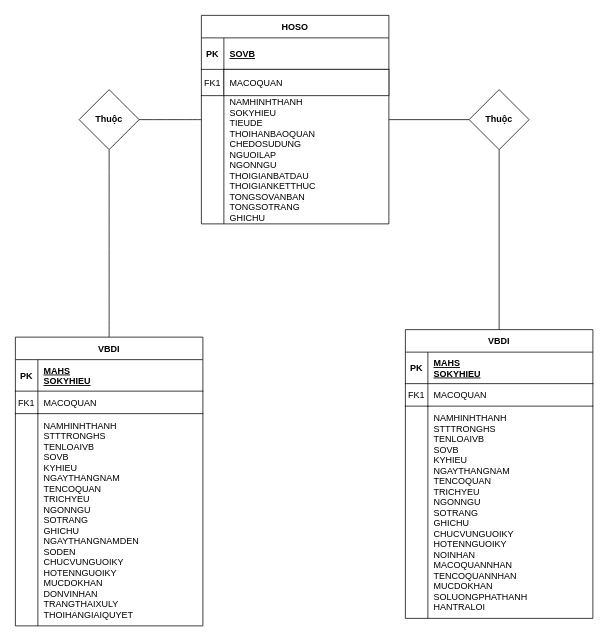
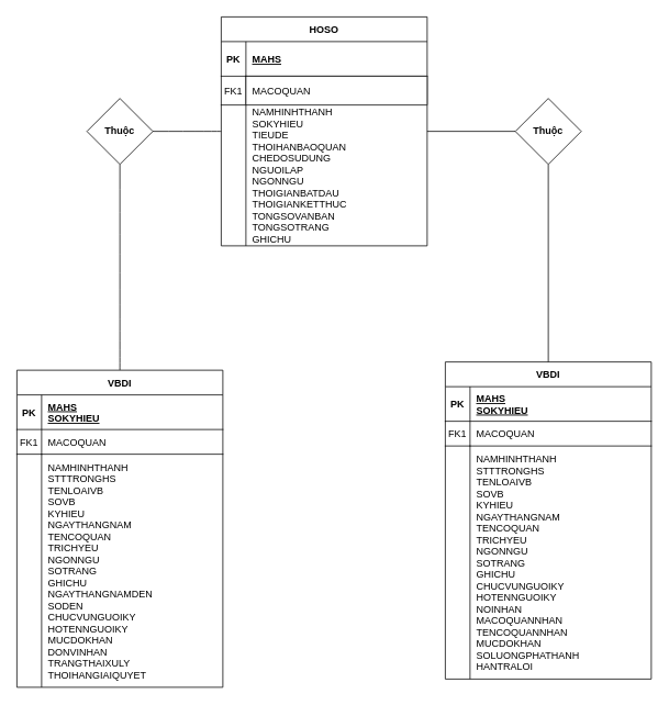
  <mxCell id="0" />
  <mxCell id="1" parent="0" />
  <mxCell id="2" value="VBDI" style="shape=table;startSize=30;container=1;collapsible=1;childLayout=tableLayout;fixedRows=1;rowLines=0;fontStyle=1;align=center;resizeLast=1;" parent="1" vertex="1"><mxGeometry x="540" y="439" width="250" height="385" as="geometry" /></mxCell>
  <mxCell id="3" value="" style="shape=partialRectangle;collapsible=0;dropTarget=0;pointerEvents=0;fillColor=none;points=[[0,0.5],[1,0.5]];portConstraint=eastwest;top=0;left=0;right=0;bottom=1;" parent="2" vertex="1"><mxGeometry y="30" width="250" height="42" as="geometry" /></mxCell>
  <mxCell id="4" value="PK" style="shape=partialRectangle;overflow=hidden;connectable=0;fillColor=none;top=0;left=0;bottom=0;right=0;fontStyle=1;" parent="3" vertex="1"><mxGeometry width="30" height="42" as="geometry"><mxRectangle width="30" height="42" as="alternateBounds" /></mxGeometry></mxCell>
  <mxCell id="5" value="MAHS&#10;SOKYHIEU" style="shape=partialRectangle;overflow=hidden;connectable=0;fillColor=none;top=0;left=0;bottom=0;right=0;align=left;spacingLeft=6;fontStyle=5;" parent="3" vertex="1"><mxGeometry x="30" width="220" height="42" as="geometry"><mxRectangle width="220" height="42" as="alternateBounds" /></mxGeometry></mxCell>
  <mxCell id="6" value="" style="shape=partialRectangle;collapsible=0;dropTarget=0;pointerEvents=0;fillColor=none;points=[[0,0.5],[1,0.5]];portConstraint=eastwest;top=0;left=0;right=0;bottom=0;" parent="2" vertex="1"><mxGeometry y="72" width="250" height="30" as="geometry" /></mxCell>
  <mxCell id="7" value="FK1" style="shape=partialRectangle;overflow=hidden;connectable=0;fillColor=none;top=0;left=0;bottom=1;right=0;" parent="6" vertex="1"><mxGeometry width="30" height="30" as="geometry"><mxRectangle width="30" height="30" as="alternateBounds" /></mxGeometry></mxCell>
  <mxCell id="8" value="MACOQUAN" style="shape=partialRectangle;overflow=hidden;connectable=0;fillColor=none;top=0;left=0;bottom=1;right=0;align=left;spacingLeft=6;" parent="6" vertex="1"><mxGeometry x="30" width="220" height="30" as="geometry"><mxRectangle width="220" height="30" as="alternateBounds" /></mxGeometry></mxCell>
  <mxCell id="9" value="" style="shape=partialRectangle;collapsible=0;dropTarget=0;pointerEvents=0;fillColor=none;points=[[0,0.5],[1,0.5]];portConstraint=eastwest;top=0;left=0;right=0;bottom=0;" parent="2" vertex="1"><mxGeometry y="102" width="250" height="283" as="geometry" /></mxCell>
  <mxCell id="10" value="" style="shape=partialRectangle;overflow=hidden;connectable=0;fillColor=none;top=0;left=0;bottom=0;right=0;" parent="9" vertex="1"><mxGeometry width="30" height="283" as="geometry"><mxRectangle width="30" height="283" as="alternateBounds" /></mxGeometry></mxCell>
  <mxCell id="11" value="NAMHINHTHANH&#10;STTTRONGHS&#10;TENLOAIVB&#10;SOVB&#10;KYHIEU&#10;NGAYTHANGNAM&#10;TENCOQUAN&#10;TRICHYEU&#10;NGONNGU&#10;SOTRANG&#10;GHICHU&#10;CHUCVUNGUOIKY&#10;HOTENNGUOIKY&#10;NOINHAN&#10;MACOQUANNHAN&#10;TENCOQUANNHAN&#10;MUCDOKHAN&#10;SOLUONGPHATHANH&#10;HANTRALOI" style="shape=partialRectangle;overflow=hidden;connectable=0;fillColor=none;top=0;left=0;bottom=0;right=0;align=left;spacingLeft=6;" parent="9" vertex="1"><mxGeometry x="30" width="220" height="283" as="geometry"><mxRectangle width="220" height="283" as="alternateBounds" /></mxGeometry></mxCell>
  <mxCell id="12" value="" style="edgeStyle=orthogonalEdgeStyle;rounded=0;orthogonalLoop=1;jettySize=auto;html=1;curved=1;endArrow=none;endFill=0;" edge="1" parent="1" source="14" target="35"><mxGeometry relative="1" as="geometry" /></mxCell>
  <mxCell id="13" value="" style="edgeStyle=orthogonalEdgeStyle;rounded=0;orthogonalLoop=1;jettySize=auto;html=1;endArrow=none;endFill=0;" edge="1" parent="1" source="14" target="37"><mxGeometry relative="1" as="geometry" /></mxCell>
  <mxCell id="14" value="HOSO" style="shape=table;startSize=30;container=1;collapsible=1;childLayout=tableLayout;fixedRows=1;rowLines=0;fontStyle=1;align=center;resizeLast=1;" vertex="1" parent="1"><mxGeometry x="268" y="20" width="250" height="278" as="geometry" /></mxCell>
  <mxCell id="15" value="" style="shape=partialRectangle;collapsible=0;dropTarget=0;pointerEvents=0;fillColor=none;points=[[0,0.5],[1,0.5]];portConstraint=eastwest;top=0;left=0;right=0;bottom=1;" vertex="1" parent="14"><mxGeometry y="30" width="250" height="42" as="geometry" /></mxCell>
  <mxCell id="16" value="PK" style="shape=partialRectangle;overflow=hidden;connectable=0;fillColor=none;top=0;left=0;bottom=0;right=0;fontStyle=1;" vertex="1" parent="15"><mxGeometry width="30" height="42" as="geometry"><mxRectangle width="30" height="42" as="alternateBounds" /></mxGeometry></mxCell>
- <mxCell id="17" value="SOVB" style="shape=partialRectangle;overflow=hidden;connectable=0;fillColor=none;top=0;left=0;bottom=0;right=0;align=left;spacingLeft=6;fontStyle=5;" vertex="1" parent="15"><mxGeometry x="30" width="220" height="42" as="geometry"><mxRectangle width="220" height="42" as="alternateBounds" /></mxGeometry></mxCell>
+ <mxCell id="17" value="MAHS" style="shape=partialRectangle;overflow=hidden;connectable=0;fillColor=none;top=0;left=0;bottom=0;right=0;align=left;spacingLeft=6;fontStyle=5;" vertex="1" parent="15"><mxGeometry x="30" width="220" height="42" as="geometry"><mxRectangle width="220" height="42" as="alternateBounds" /></mxGeometry></mxCell>
  <mxCell id="18" value="" style="shape=partialRectangle;collapsible=0;dropTarget=0;pointerEvents=0;fillColor=none;points=[[0,0.5],[1,0.5]];portConstraint=eastwest;top=0;left=0;right=0;bottom=0;shadow=1;" vertex="1" parent="14"><mxGeometry y="72" width="250" height="35" as="geometry" /></mxCell>
  <mxCell id="19" value="FK1" style="shape=partialRectangle;overflow=hidden;connectable=0;fillColor=none;top=0;left=0;bottom=1;right=0;strokeWidth=1;" vertex="1" parent="18"><mxGeometry width="30" height="35" as="geometry"><mxRectangle width="30" height="35" as="alternateBounds" /></mxGeometry></mxCell>
  <mxCell id="20" value="MACOQUAN" style="shape=partialRectangle;overflow=hidden;connectable=0;top=1;left=1;bottom=1;right=1;align=left;spacingLeft=6;fillColor=default;strokeWidth=1;" vertex="1" parent="18"><mxGeometry x="30" width="220" height="35" as="geometry"><mxRectangle width="220" height="35" as="alternateBounds" /></mxGeometry></mxCell>
  <mxCell id="21" value="" style="shape=partialRectangle;collapsible=0;dropTarget=0;pointerEvents=0;fillColor=none;points=[[0,0.5],[1,0.5]];portConstraint=eastwest;top=0;left=0;right=0;bottom=0;" vertex="1" parent="14"><mxGeometry y="107" width="250" height="171" as="geometry" /></mxCell>
  <mxCell id="22" value="" style="shape=partialRectangle;overflow=hidden;connectable=0;fillColor=none;top=0;left=0;bottom=0;right=0;" vertex="1" parent="21"><mxGeometry width="30" height="171" as="geometry"><mxRectangle width="30" height="171" as="alternateBounds" /></mxGeometry></mxCell>
  <mxCell id="23" value="NAMHINHTHANH&#10;SOKYHIEU&#10;TIEUDE&#10;THOIHANBAOQUAN&#10;CHEDOSUDUNG&#10;NGUOILAP&#10;NGONNGU&#10;THOIGIANBATDAU&#10;THOIGIANKETTHUC&#10;TONGSOVANBAN&#10;TONGSOTRANG&#10;GHICHU" style="shape=partialRectangle;overflow=hidden;connectable=0;fillColor=none;top=0;left=0;bottom=0;right=0;align=left;spacingLeft=6;" vertex="1" parent="21"><mxGeometry x="30" width="220" height="171" as="geometry"><mxRectangle width="220" height="171" as="alternateBounds" /></mxGeometry></mxCell>
  <mxCell id="24" style="edgeStyle=orthogonalEdgeStyle;rounded=0;orthogonalLoop=1;jettySize=auto;html=1;exitX=0.5;exitY=0;exitDx=0;exitDy=0;entryX=0.5;entryY=1;entryDx=0;entryDy=0;endArrow=none;endFill=0;curved=1;" edge="1" parent="1" source="25" target="35"><mxGeometry relative="1" as="geometry" /></mxCell>
  <mxCell id="25" value="VBDI" style="shape=table;startSize=30;container=1;collapsible=1;childLayout=tableLayout;fixedRows=1;rowLines=0;fontStyle=1;align=center;resizeLast=1;" vertex="1" parent="1"><mxGeometry x="20" y="449" width="250" height="385" as="geometry" /></mxCell>
  <mxCell id="26" value="" style="shape=partialRectangle;collapsible=0;dropTarget=0;pointerEvents=0;fillColor=none;points=[[0,0.5],[1,0.5]];portConstraint=eastwest;top=0;left=0;right=0;bottom=1;" vertex="1" parent="25"><mxGeometry y="30" width="250" height="42" as="geometry" /></mxCell>
  <mxCell id="27" value="PK" style="shape=partialRectangle;overflow=hidden;connectable=0;fillColor=none;top=0;left=0;bottom=0;right=0;fontStyle=1;" vertex="1" parent="26"><mxGeometry width="30" height="42" as="geometry"><mxRectangle width="30" height="42" as="alternateBounds" /></mxGeometry></mxCell>
  <mxCell id="28" value="MAHS&#10;SOKYHIEU" style="shape=partialRectangle;overflow=hidden;connectable=0;fillColor=none;top=0;left=0;bottom=0;right=0;align=left;spacingLeft=6;fontStyle=5;" vertex="1" parent="26"><mxGeometry x="30" width="220" height="42" as="geometry"><mxRectangle width="220" height="42" as="alternateBounds" /></mxGeometry></mxCell>
  <mxCell id="29" value="" style="shape=partialRectangle;collapsible=0;dropTarget=0;pointerEvents=0;fillColor=none;points=[[0,0.5],[1,0.5]];portConstraint=eastwest;top=0;left=0;right=0;bottom=0;" vertex="1" parent="25"><mxGeometry y="72" width="250" height="30" as="geometry" /></mxCell>
  <mxCell id="30" value="FK1" style="shape=partialRectangle;overflow=hidden;connectable=0;fillColor=none;top=0;left=0;bottom=1;right=0;" vertex="1" parent="29"><mxGeometry width="30" height="30" as="geometry"><mxRectangle width="30" height="30" as="alternateBounds" /></mxGeometry></mxCell>
  <mxCell id="31" value="MACOQUAN" style="shape=partialRectangle;overflow=hidden;connectable=0;fillColor=none;top=0;left=0;bottom=1;right=0;align=left;spacingLeft=6;" vertex="1" parent="29"><mxGeometry x="30" width="220" height="30" as="geometry"><mxRectangle width="220" height="30" as="alternateBounds" /></mxGeometry></mxCell>
  <mxCell id="32" value="" style="shape=partialRectangle;collapsible=0;dropTarget=0;pointerEvents=0;fillColor=none;points=[[0,0.5],[1,0.5]];portConstraint=eastwest;top=0;left=0;right=0;bottom=0;" vertex="1" parent="25"><mxGeometry y="102" width="250" height="283" as="geometry" /></mxCell>
  <mxCell id="33" value="" style="shape=partialRectangle;overflow=hidden;connectable=0;fillColor=none;top=0;left=0;bottom=0;right=0;" vertex="1" parent="32"><mxGeometry width="30" height="283" as="geometry"><mxRectangle width="30" height="283" as="alternateBounds" /></mxGeometry></mxCell>
  <mxCell id="34" value="NAMHINHTHANH&#10;STTTRONGHS&#10;TENLOAIVB&#10;SOVB&#10;KYHIEU&#10;NGAYTHANGNAM&#10;TENCOQUAN&#10;TRICHYEU&#10;NGONNGU&#10;SOTRANG&#10;GHICHU&#10;NGAYTHANGNAMDEN&#10;SODEN&#10;CHUCVUNGUOIKY&#10;HOTENNGUOIKY&#10;MUCDOKHAN&#10;DONVINHAN&#10;TRANGTHAIXULY&#10;THOIHANGIAIQUYET" style="shape=partialRectangle;overflow=hidden;connectable=0;fillColor=none;top=0;left=0;bottom=0;right=0;align=left;spacingLeft=6;" vertex="1" parent="32"><mxGeometry x="30" width="220" height="283" as="geometry"><mxRectangle width="220" height="283" as="alternateBounds" /></mxGeometry></mxCell>
  <mxCell id="35" value="Thuộc" style="rhombus;whiteSpace=wrap;html=1;startSize=30;fontStyle=1;" vertex="1" parent="1"><mxGeometry x="105" y="119" width="80" height="80" as="geometry" /></mxCell>
  <mxCell id="36" style="edgeStyle=orthogonalEdgeStyle;rounded=0;orthogonalLoop=1;jettySize=auto;html=1;endArrow=none;endFill=0;" edge="1" parent="1" source="37" target="2"><mxGeometry relative="1" as="geometry" /></mxCell>
  <mxCell id="37" value="Thuộc" style="rhombus;whiteSpace=wrap;html=1;startSize=30;fontStyle=1;" vertex="1" parent="1"><mxGeometry x="625" y="119" width="80" height="80" as="geometry" /></mxCell>
